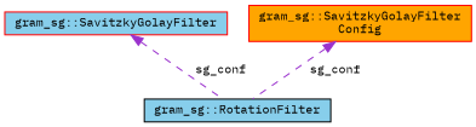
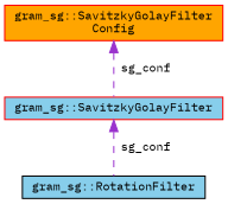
  digraph {
    fontname="IBM Plex Mono"
    node [color=red fillcolor=skyblue fontname="IBM Plex Mono" fontsize=10 shape=record style=filled]
    edge [color=darkorchid3 dir=back fontname="IBM Plex Mono" fontsize=10 labelfontname=Helvetica labelfontsize=10 style=dashed]
    n1 [color=black fontcolor=black height=0.2 label="gram_sg::RotationFilter" width=0.4]
    n2 [height=0.2 label="gram_sg::SavitzkyGolayFilter" width=0.4]
    n3 [fillcolor=orange height=0.2 label="gram_sg::SavitzkyGolayFilter\lConfig" width=0.4]
    n2 -> n1 [label=" sg_conf"]
-   n3 -> n1 [label=" sg_conf"]
+   n3 -> n2 [label=" sg_conf"]
  }
